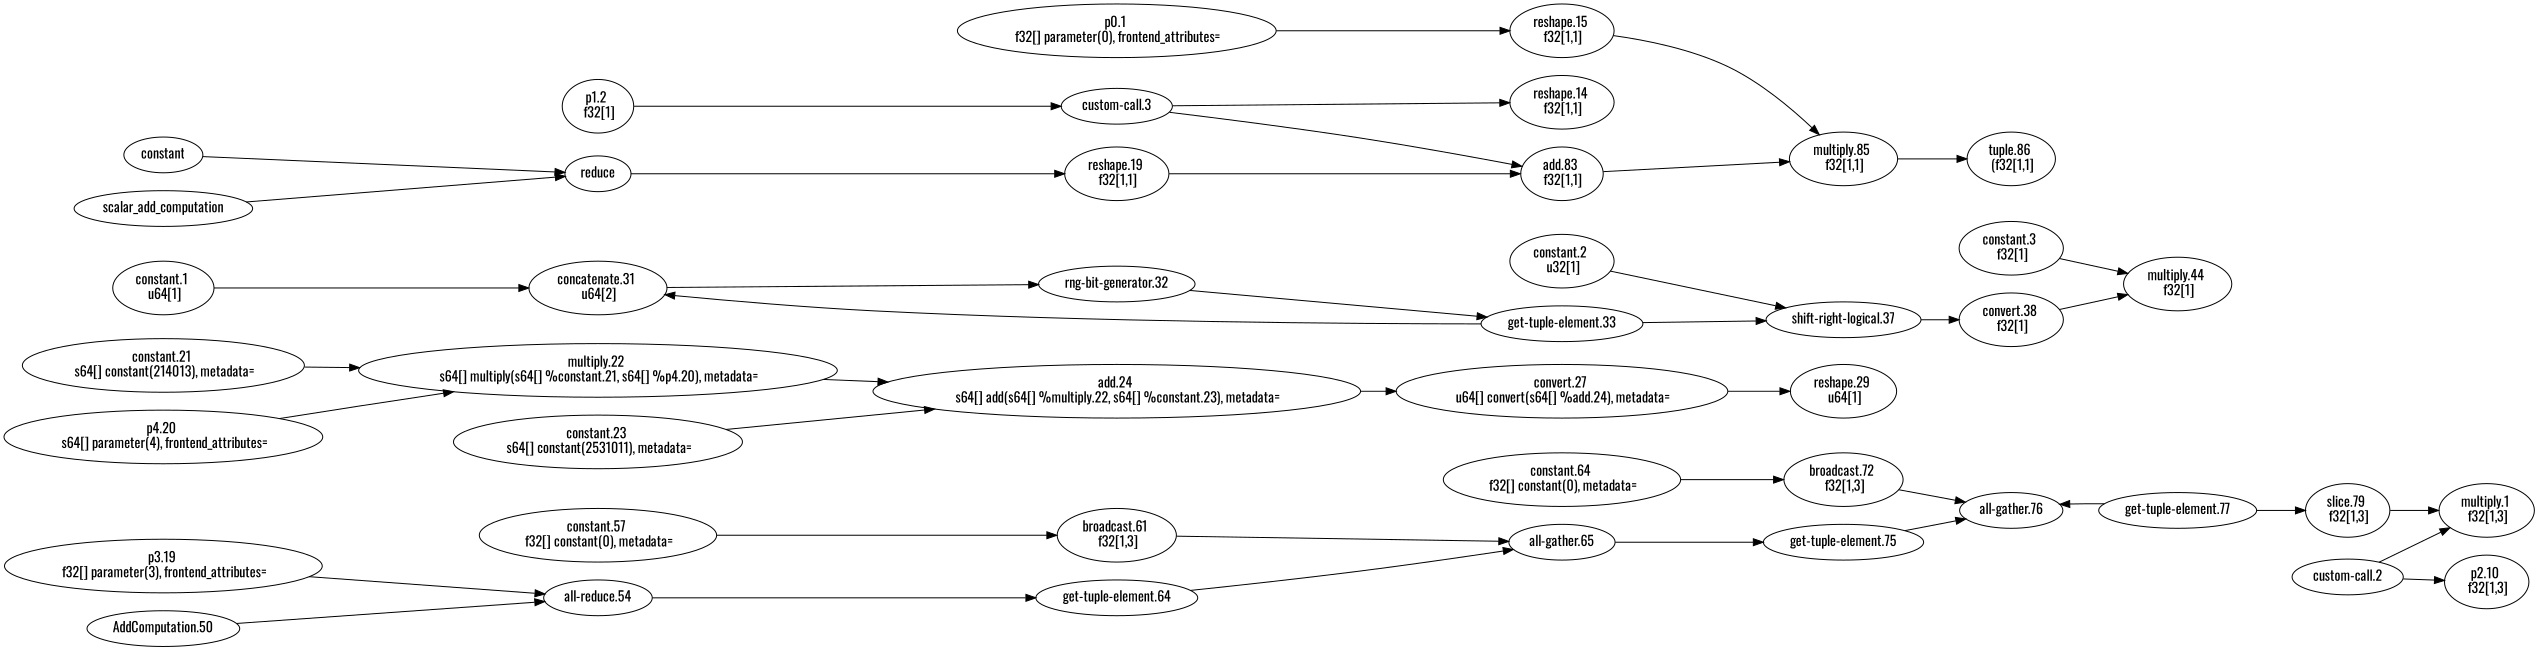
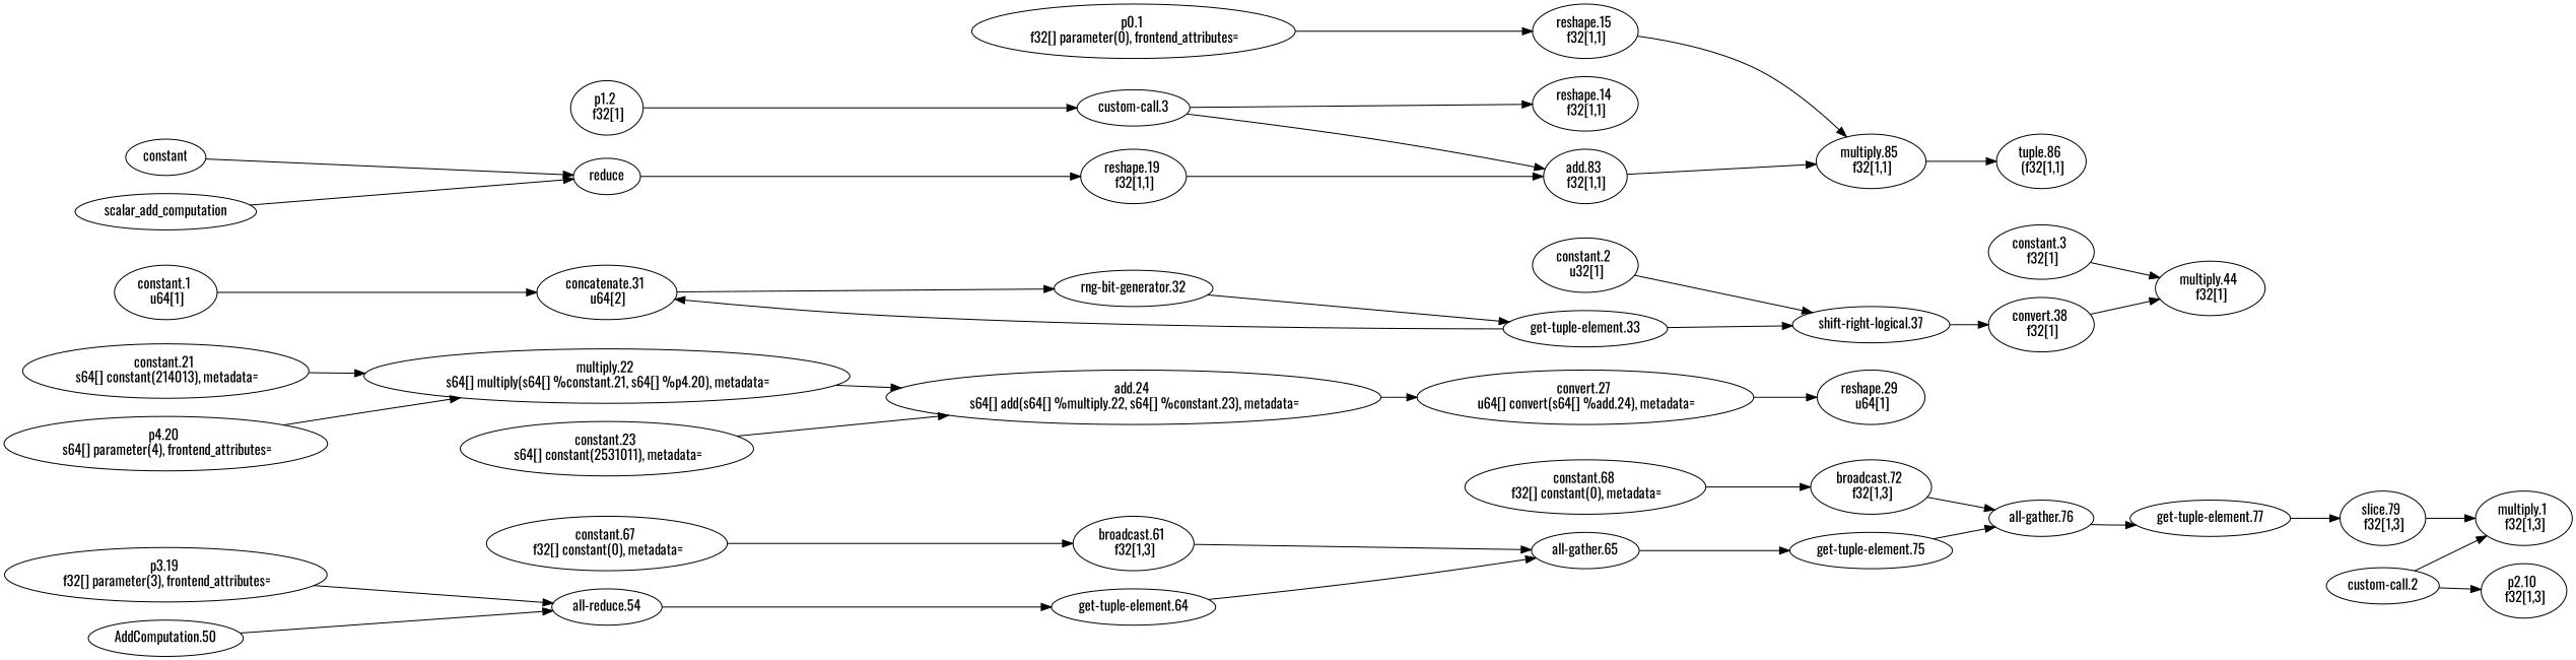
  digraph {
    fontname=Oswald
    rankdir=LR
    node [fontname=Oswald]
    edge [fontname=Oswald]
-   n1 [label="constant.64 \n f32[] constant(0), metadata="]
+   n1 [label="constant.68 \n f32[] constant(0), metadata="]
    n2 [label="broadcast.72 \n f32[1,3]"]
    "all-gather.76"
    "get-tuple-element.77"
-   n5 [label="constant.57 \n f32[] constant(0), metadata="]
+   n5 [label="constant.67 \n f32[] constant(0), metadata="]
    n6 [label="broadcast.61 \n f32[1,3]"]
    "all-gather.65"
    "get-tuple-element.75"
    n9 [label="constant.21 \n s64[] constant(214013), metadata="]
    n10 [label="multiply.22 \n s64[] multiply(s64[] %constant.21, s64[] %p4.20), metadata="]
    n11 [label="add.24 \n s64[] add(s64[] %multiply.22, s64[] %constant.23), metadata="]
    n12 [label="p4.20 \n s64[] parameter(4), frontend_attributes="]
    n13 [label="convert.27 \n u64[] convert(s64[] %add.24), metadata="]
    n14 [label="constant.23 \n s64[] constant(2531011), metadata="]
    n15 [label="reshape.29 \n u64[1]"]
    n16 [label="concatenate.31 \n u64[2]"]
    "rng-bit-generator.32"
    n18 [label="constant.1 \n u64[1]"]
    "get-tuple-element.33"
    n20 [label="constant.2 \n u32[1]"]
    "shift-right-logical.37"
    n22 [label="convert.38 \n f32[1]"]
    n23 [label="multiply.44 \n f32[1]"]
    n24 [label="constant.3 \n f32[1]"]
    "all-reduce.54"
    "get-tuple-element.64"
    n27 [label="p3.19 \n f32[] parameter(3), frontend_attributes="]
    n28 [label="slice.79 \n f32[1,3]"]
    n29 [label="multiply.1 \n f32[1,3]"]
    n30 [label="p2.10 \n f32[1,3]"]
    "custom-call.2"
    n32 [label="reshape.19 \n f32[1,1]"]
    reduce
    n34 [label="add.83 \n f32[1,1]"]
    n35 [label="multiply.85 \n f32[1,1]"]
    n36 [label="p1.2 \n f32[1]"]
    "custom-call.3"
    n38 [label="reshape.14 \n f32[1,1]"]
    n39 [label="tuple.86 \n (f32[1,1]"]
    n40 [label="p0.1 \n f32[] parameter(0), frontend_attributes="]
    n41 [label="reshape.15 \n f32[1,1]"]
    "AddComputation.50"
    constant
    scalar_add_computation
    n1 -> n2
    n2 -> "all-gather.76"
-   "get-tuple-element.77" -> "all-gather.76"
+   "all-gather.76" -> "get-tuple-element.77"
    "get-tuple-element.77" -> n28
    n5 -> n6
    n6 -> "all-gather.65"
    "all-gather.65" -> "get-tuple-element.75"
    "get-tuple-element.75" -> "all-gather.76"
    n9 -> n10
    n10 -> n11
    n11 -> n13
    n12 -> n10
    n13 -> n15
    n14 -> n11
    n16 -> "rng-bit-generator.32"
    "rng-bit-generator.32" -> "get-tuple-element.33"
    n18 -> n16
    "get-tuple-element.33" -> n16
    "get-tuple-element.33" -> "shift-right-logical.37"
    n20 -> "shift-right-logical.37"
    "shift-right-logical.37" -> n22
    n22 -> n23
    n24 -> n23
    "all-reduce.54" -> "get-tuple-element.64"
    "get-tuple-element.64" -> "all-gather.65"
    n27 -> "all-reduce.54"
    n28 -> n29
    "custom-call.2" -> n29
    "custom-call.2" -> n30
    n32 -> n34
    reduce -> n32
    n34 -> n35
    n35 -> n39
    n36 -> "custom-call.3"
    "custom-call.3" -> n34
    "custom-call.3" -> n38
    n40 -> n41
    n41 -> n35
    "AddComputation.50" -> "all-reduce.54"
    constant -> reduce
    scalar_add_computation -> reduce
  }
